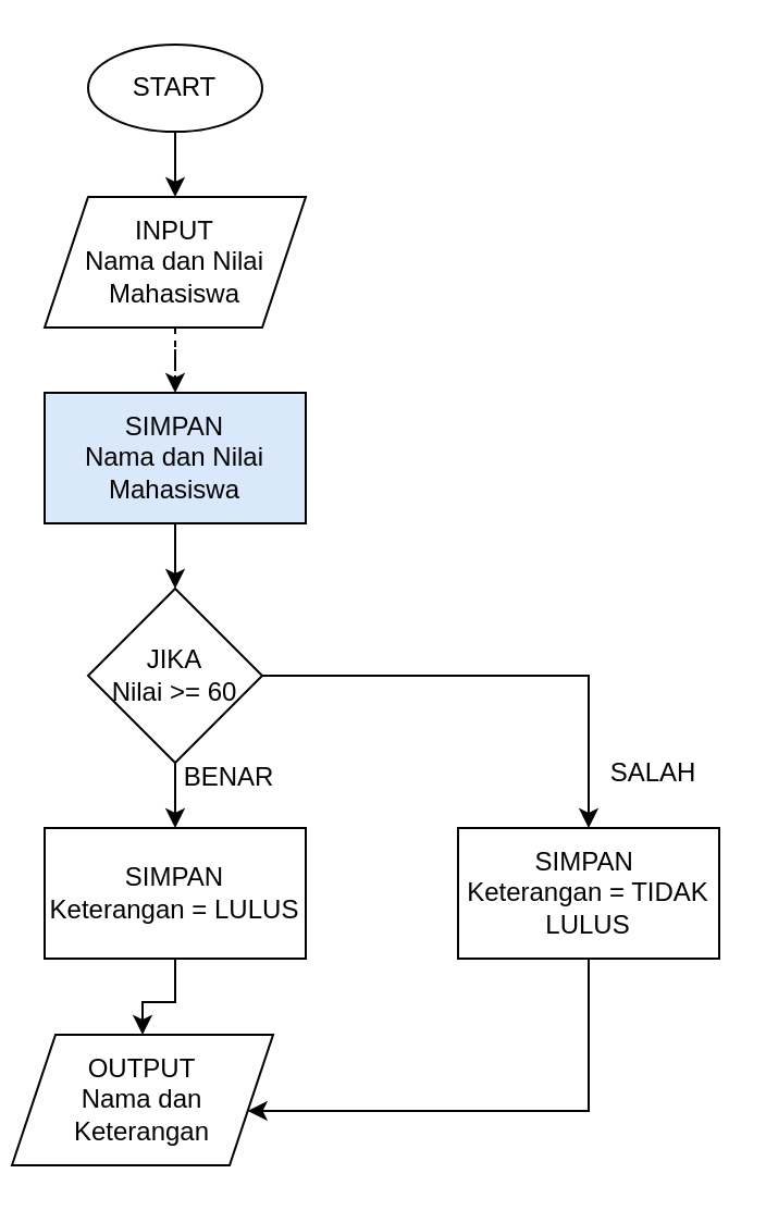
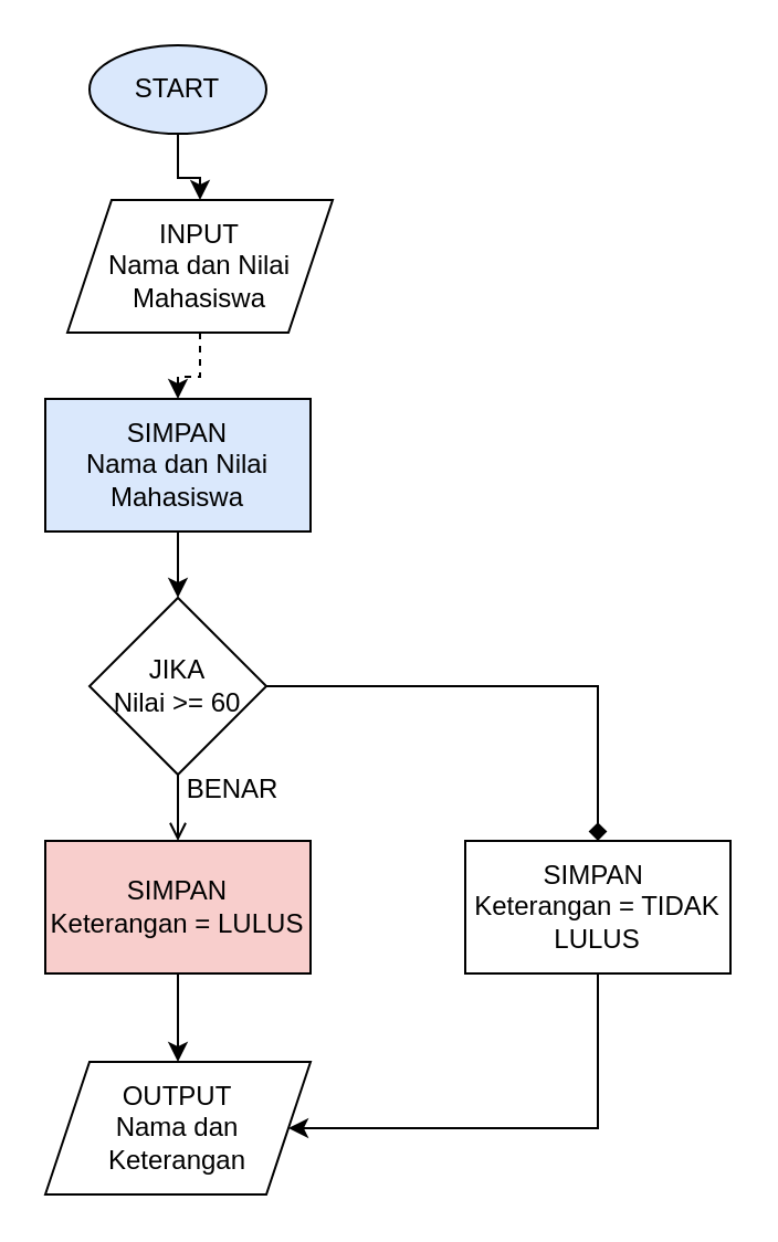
  <mxCell id="0" />
  <mxCell id="1" parent="0" />
  <mxCell id="2" style="edgeStyle=orthogonalEdgeStyle;rounded=0;orthogonalLoop=1;jettySize=auto;html=1;entryX=0.5;entryY=0;entryDx=0;entryDy=0;" edge="1" parent="1" source="3" target="5"><mxGeometry relative="1" as="geometry" /></mxCell>
- <mxCell id="3" value="START" style="ellipse;whiteSpace=wrap;html=1;" vertex="1" parent="1"><mxGeometry x="40" y="20" width="80" height="40" as="geometry" /></mxCell>
+ <mxCell id="3" value="START" style="ellipse;whiteSpace=wrap;html=1;fillColor=#dae8fc;" vertex="1" parent="1"><mxGeometry x="40" y="20" width="80" height="40" as="geometry" /></mxCell>
  <mxCell id="4" style="edgeStyle=orthogonalEdgeStyle;rounded=0;orthogonalLoop=1;jettySize=auto;html=1;entryX=0.5;entryY=0;entryDx=0;entryDy=0;dashed=1;" edge="1" parent="1" source="5" target="7"><mxGeometry relative="1" as="geometry" /></mxCell>
- <mxCell id="5" value="INPUT&lt;br&gt;Nama dan Nilai Mahasiswa" style="shape=parallelogram;perimeter=parallelogramPerimeter;whiteSpace=wrap;html=1;fixedSize=1;" vertex="1" parent="1"><mxGeometry x="20" y="90" width="120" height="60" as="geometry" /></mxCell>
+ <mxCell id="5" value="INPUT&lt;br&gt;Nama dan Nilai Mahasiswa" style="shape=parallelogram;perimeter=parallelogramPerimeter;whiteSpace=wrap;html=1;fixedSize=1;" vertex="1" parent="1"><mxGeometry x="30" y="90" width="120" height="60" as="geometry" /></mxCell>
  <mxCell id="6" style="edgeStyle=orthogonalEdgeStyle;rounded=0;orthogonalLoop=1;jettySize=auto;html=1;entryX=0.5;entryY=0;entryDx=0;entryDy=0;" edge="1" parent="1" source="7" target="10"><mxGeometry relative="1" as="geometry" /></mxCell>
  <mxCell id="7" value="SIMPAN&lt;br&gt;Nama dan Nilai&lt;br&gt;Mahasiswa" style="rounded=0;whiteSpace=wrap;html=1;fillColor=#dae8fc;" vertex="1" parent="1"><mxGeometry x="20" y="180" width="120" height="60" as="geometry" /></mxCell>
- <mxCell id="8" style="edgeStyle=orthogonalEdgeStyle;rounded=0;orthogonalLoop=1;jettySize=auto;html=1;entryX=0.5;entryY=0;entryDx=0;entryDy=0;" edge="1" parent="1" source="10" target="12"><mxGeometry relative="1" as="geometry" /></mxCell>
- <mxCell id="9" style="edgeStyle=orthogonalEdgeStyle;rounded=0;orthogonalLoop=1;jettySize=auto;html=1;entryX=0.5;entryY=0;entryDx=0;entryDy=0;" edge="1" parent="1" source="10" target="14"><mxGeometry relative="1" as="geometry" /></mxCell>
+ <mxCell id="8" style="edgeStyle=orthogonalEdgeStyle;rounded=0;orthogonalLoop=1;jettySize=auto;html=1;entryX=0.5;entryY=0;entryDx=0;entryDy=0;endArrow=open;" edge="1" parent="1" source="10" target="12"><mxGeometry relative="1" as="geometry" /></mxCell>
+ <mxCell id="9" style="edgeStyle=orthogonalEdgeStyle;rounded=0;orthogonalLoop=1;jettySize=auto;html=1;entryX=0.5;entryY=0;entryDx=0;entryDy=0;endArrow=diamond;" edge="1" parent="1" source="10" target="14"><mxGeometry relative="1" as="geometry" /></mxCell>
  <mxCell id="10" value="JIKA&lt;br&gt;Nilai &amp;gt;= 60" style="rhombus;whiteSpace=wrap;html=1;" vertex="1" parent="1"><mxGeometry x="40" y="270" width="80" height="80" as="geometry" /></mxCell>
  <mxCell id="11" style="edgeStyle=orthogonalEdgeStyle;rounded=0;orthogonalLoop=1;jettySize=auto;html=1;entryX=0.5;entryY=0;entryDx=0;entryDy=0;" edge="1" parent="1" source="12" target="17"><mxGeometry relative="1" as="geometry" /></mxCell>
- <mxCell id="12" value="SIMPAN&lt;br&gt;Keterangan = LULUS" style="rounded=0;whiteSpace=wrap;html=1;" vertex="1" parent="1"><mxGeometry x="20" y="380" width="120" height="60" as="geometry" /></mxCell>
+ <mxCell id="12" value="SIMPAN&lt;br&gt;Keterangan = LULUS" style="rounded=0;whiteSpace=wrap;html=1;fillColor=#f8cecc;" vertex="1" parent="1"><mxGeometry x="20" y="380" width="120" height="60" as="geometry" /></mxCell>
  <mxCell id="13" style="edgeStyle=orthogonalEdgeStyle;rounded=0;orthogonalLoop=1;jettySize=auto;html=1;" edge="1" parent="1" source="14" target="17"><mxGeometry relative="1" as="geometry"><Array as="points"><mxPoint x="270" y="510" /></Array></mxGeometry></mxCell>
  <mxCell id="14" value="SIMPAN&amp;nbsp;&lt;br&gt;Keterangan = TIDAK LULUS" style="rounded=0;whiteSpace=wrap;html=1;" vertex="1" parent="1"><mxGeometry x="210" y="380" width="120" height="60" as="geometry" /></mxCell>
  <mxCell id="15" value="BENAR" style="text;html=1;strokeColor=none;fillColor=none;align=center;verticalAlign=middle;whiteSpace=wrap;rounded=0;" vertex="1" parent="1"><mxGeometry x="75" y="342" width="60" height="30" as="geometry" /></mxCell>
- <mxCell id="16" value="SALAH" style="text;html=1;strokeColor=none;fillColor=none;align=center;verticalAlign=middle;whiteSpace=wrap;rounded=0;" vertex="1" parent="1"><mxGeometry x="270" y="340" width="60" height="30" as="geometry" /></mxCell>
- <mxCell id="17" value="OUTPUT&lt;br&gt;Nama dan Keterangan" style="shape=parallelogram;perimeter=parallelogramPerimeter;whiteSpace=wrap;html=1;fixedSize=1;" vertex="1" parent="1"><mxGeometry x="5" y="475" width="120" height="60" as="geometry" /></mxCell>
+ <mxCell id="17" value="OUTPUT&lt;br&gt;Nama dan Keterangan" style="shape=parallelogram;perimeter=parallelogramPerimeter;whiteSpace=wrap;html=1;fixedSize=1;" vertex="1" parent="1"><mxGeometry x="20" y="480" width="120" height="60" as="geometry" /></mxCell>
